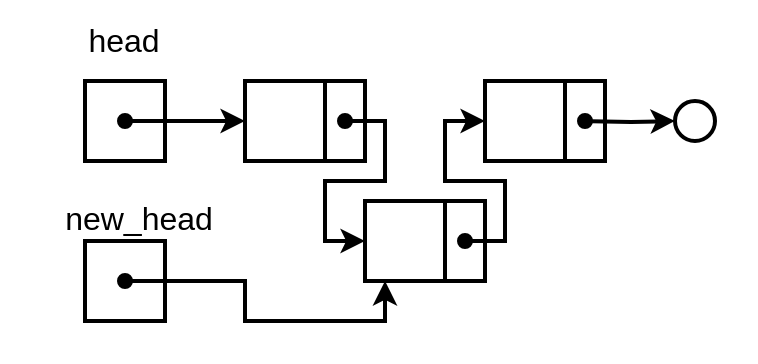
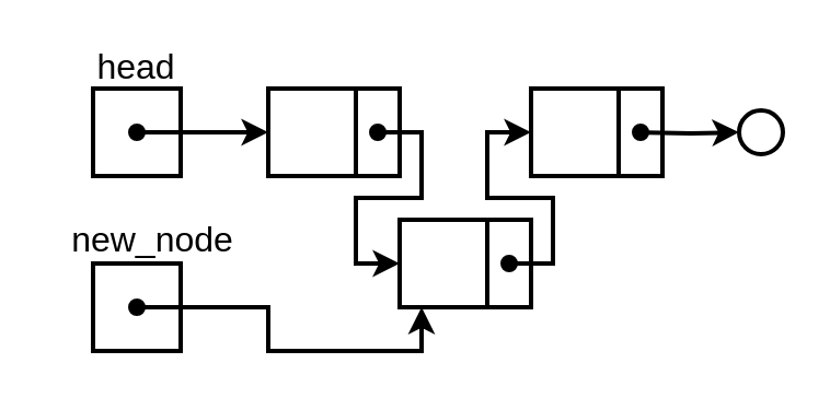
  <mxCell id="0" />
  <mxCell id="1" parent="0" />
  <mxCell id="2" value="" style="rounded=0;whiteSpace=wrap;html=1;strokeWidth=2;" parent="1" vertex="1"><mxGeometry x="42" y="40" width="40" height="40" as="geometry" /></mxCell>
  <mxCell id="3" value="" style="ellipse;whiteSpace=wrap;html=1;aspect=fixed;strokeWidth=2;" parent="1" vertex="1"><mxGeometry x="337" y="50" width="20" height="20" as="geometry" /></mxCell>
  <mxCell id="4" value="" style="endArrow=classic;html=1;endFill=1;startArrow=oval;startFill=1;strokeWidth=2;entryX=0;entryY=0.5;entryDx=0;entryDy=0;" parent="1" edge="1"><mxGeometry x="40" y="60" width="50" height="50" as="geometry"><mxPoint x="62" y="60" as="sourcePoint" /><mxPoint x="122" y="60" as="targetPoint" /></mxGeometry></mxCell>
- <mxCell id="5" value="head" style="text;html=1;strokeColor=none;fillColor=none;align=center;verticalAlign=middle;whiteSpace=wrap;rounded=0;fontSize=16;" parent="1" vertex="1"><mxGeometry x="42" y="10" width="40" height="20" as="geometry" /></mxCell>
+ <mxCell id="5" value="head" style="text;html=1;strokeColor=none;fillColor=none;align=center;verticalAlign=middle;whiteSpace=wrap;rounded=0;fontSize=16;" parent="1" vertex="1"><mxGeometry x="42" y="20" width="40" height="20" as="geometry" /></mxCell>
  <mxCell id="6" value="" style="group" parent="1" vertex="1" connectable="0"><mxGeometry x="122" y="40" width="60" height="40" as="geometry" /></mxCell>
  <mxCell id="7" value="" style="rounded=0;whiteSpace=wrap;html=1;strokeWidth=2;fontSize=16;" parent="6" vertex="1"><mxGeometry width="40" height="40" as="geometry" /></mxCell>
  <mxCell id="8" value="" style="rounded=0;whiteSpace=wrap;html=1;strokeWidth=2;fontSize=16;" parent="6" vertex="1"><mxGeometry x="40" width="20" height="40" as="geometry" /></mxCell>
  <mxCell id="9" value="" style="group" parent="1" vertex="1" connectable="0"><mxGeometry x="242" y="40" width="60" height="40" as="geometry" /></mxCell>
  <mxCell id="10" value="" style="rounded=0;whiteSpace=wrap;html=1;strokeWidth=2;fontSize=16;" parent="9" vertex="1"><mxGeometry width="40" height="40" as="geometry" /></mxCell>
  <mxCell id="11" value="" style="rounded=0;whiteSpace=wrap;html=1;strokeWidth=2;fontSize=16;" parent="9" vertex="1"><mxGeometry x="40" width="20" height="40" as="geometry" /></mxCell>
  <mxCell id="12" style="edgeStyle=orthogonalEdgeStyle;rounded=0;orthogonalLoop=1;jettySize=auto;html=1;entryX=0;entryY=0.5;entryDx=0;entryDy=0;startArrow=oval;startFill=1;endArrow=classic;endFill=1;strokeWidth=2;fontSize=16;" parent="1" target="16" edge="1"><mxGeometry relative="1" as="geometry"><mxPoint x="172" y="60" as="sourcePoint" /><mxPoint x="222" y="60" as="targetPoint" /><Array as="points"><mxPoint x="192" y="60" /><mxPoint x="192" y="90" /><mxPoint x="162" y="90" /><mxPoint x="162" y="120" /></Array></mxGeometry></mxCell>
  <mxCell id="13" style="edgeStyle=orthogonalEdgeStyle;rounded=0;orthogonalLoop=1;jettySize=auto;html=1;entryX=0;entryY=0.5;entryDx=0;entryDy=0;startArrow=oval;startFill=1;endArrow=classic;endFill=1;strokeWidth=2;fontSize=16;" parent="1" target="3" edge="1"><mxGeometry relative="1" as="geometry"><mxPoint x="292" y="60" as="sourcePoint" /></mxGeometry></mxCell>
  <mxCell id="14" value="" style="group" parent="1" vertex="1" connectable="0"><mxGeometry x="182" y="100" width="60" height="40" as="geometry" /></mxCell>
  <mxCell id="15" value="" style="group" parent="14" vertex="1" connectable="0"><mxGeometry width="60" height="40" as="geometry" /></mxCell>
  <mxCell id="16" value="" style="rounded=0;whiteSpace=wrap;html=1;strokeWidth=2;fontSize=16;" parent="15" vertex="1"><mxGeometry width="40" height="40" as="geometry" /></mxCell>
  <mxCell id="17" value="" style="rounded=0;whiteSpace=wrap;html=1;strokeWidth=2;fontSize=16;" parent="15" vertex="1"><mxGeometry x="40" width="20" height="40" as="geometry" /></mxCell>
  <mxCell id="18" style="edgeStyle=orthogonalEdgeStyle;rounded=0;orthogonalLoop=1;jettySize=auto;html=1;entryX=0;entryY=0.5;entryDx=0;entryDy=0;startArrow=oval;startFill=1;endArrow=classic;endFill=1;strokeWidth=2;fontSize=16;" parent="14" edge="1"><mxGeometry relative="1" as="geometry"><mxPoint x="50" y="20" as="sourcePoint" /></mxGeometry></mxCell>
  <mxCell id="19" style="edgeStyle=orthogonalEdgeStyle;rounded=0;orthogonalLoop=1;jettySize=auto;html=1;entryX=0;entryY=0.5;entryDx=0;entryDy=0;startArrow=oval;startFill=1;endArrow=classic;endFill=1;strokeWidth=2;fontSize=16;" parent="1" target="10" edge="1"><mxGeometry relative="1" as="geometry"><mxPoint x="232" y="120" as="sourcePoint" /><mxPoint x="437" y="180" as="targetPoint" /><Array as="points"><mxPoint x="252" y="120" /><mxPoint x="252" y="90" /><mxPoint x="222" y="90" /><mxPoint x="222" y="60" /></Array></mxGeometry></mxCell>
  <mxCell id="20" value="" style="group" parent="1" vertex="1" connectable="0"><mxGeometry x="20" y="98" width="99" height="62" as="geometry" /></mxCell>
- <mxCell id="21" value="&lt;font style=&quot;font-size: 16px&quot;&gt;new_head&lt;/font&gt;" style="text;html=1;strokeColor=none;fillColor=none;align=center;verticalAlign=middle;whiteSpace=wrap;rounded=0;fontSize=16;fontFamily=Helvetica;" parent="20" vertex="1"><mxGeometry width="99" height="22" as="geometry" /></mxCell>
+ <mxCell id="21" value="&lt;font style=&quot;font-size: 16px&quot;&gt;new_node&lt;/font&gt;" style="text;html=1;strokeColor=none;fillColor=none;align=center;verticalAlign=middle;whiteSpace=wrap;rounded=0;fontSize=16;fontFamily=Helvetica;" parent="20" vertex="1"><mxGeometry width="99" height="22" as="geometry" /></mxCell>
  <mxCell id="22" value="" style="rounded=0;whiteSpace=wrap;html=1;strokeWidth=2;" parent="20" vertex="1"><mxGeometry x="22" y="22" width="40" height="40" as="geometry" /></mxCell>
  <mxCell id="23" style="edgeStyle=orthogonalEdgeStyle;rounded=0;orthogonalLoop=1;jettySize=auto;html=1;entryX=0.25;entryY=1;entryDx=0;entryDy=0;fontSize=16;startArrow=oval;startFill=1;endFill=1;strokeWidth=2;" parent="1" target="16" edge="1"><mxGeometry relative="1" as="geometry"><Array as="points"><mxPoint x="122" y="140" /><mxPoint x="122" y="160" /><mxPoint x="192" y="160" /></Array><mxPoint x="62" y="140" as="sourcePoint" /></mxGeometry></mxCell>
